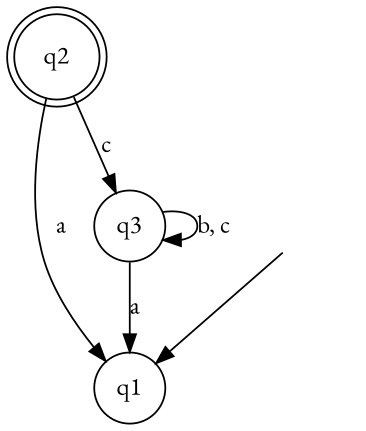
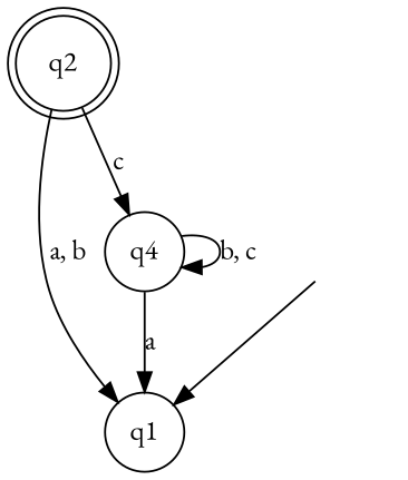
  digraph {
    fontname="EB Garamond"
    node [fontname="EB Garamond" shape=circle]
    edge [fontname="EB Garamond"]
    q2 [shape=doublecircle]
    q1
-   q3
+   q3 [label=q4]
    _nil [style=invis shape=""]
-   q2 -> q1 [label=a]
+   q2 -> q1 [label="a, b"]
    q2 -> q3 [label=c]
    q3 -> q1 [label=a]
    q3 -> q3 [label="b, c"]
    _nil -> q1
  }
